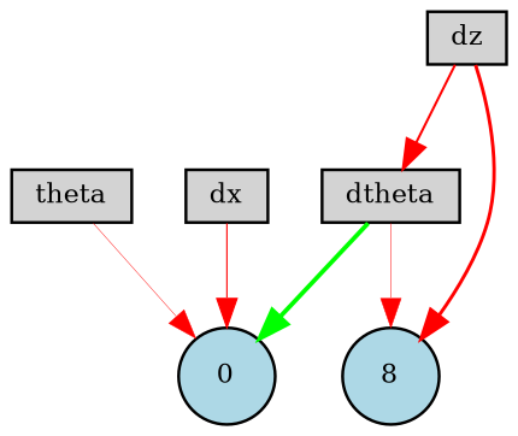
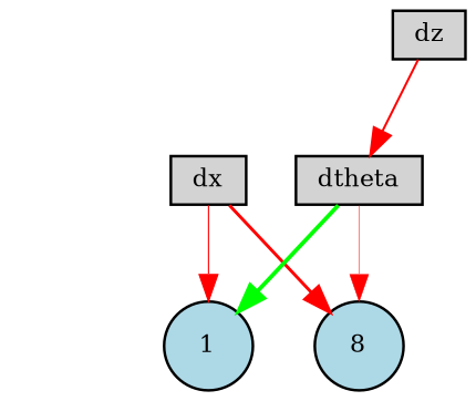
  digraph {
    node [fillcolor=lightgray fontsize=9 shape=box style=filled]
    edge [color=red style=solid]
    dx [height=0.2 width=0.2]
-   1 [fillcolor=lightblue height=0.2 shape=circle width=0.2 label=0]
+   1 [fillcolor=lightblue height=0.2 shape=circle width=0.2]
    dz [height=0.2 width=0.2]
    n4 [fillcolor=lightblue height=0.2 label=8 shape=circle width=0.2]
    dtheta [height=0.2 width=0.2]
-   theta [height=0.2 width=0.2]
    dx -> 1 [penwidth=0.4492312161400024]
-   dz -> n4 [penwidth=1.1744240668794]
+   dx -> n4 [penwidth=1.1744240668794]
    dz -> dtheta [penwidth=0.818465338560004]
    dtheta -> 1 [color=green penwidth=1.524537467555033]
    dtheta -> n4 [penwidth=0.19914328344301857]
-   theta -> 1 [penwidth=0.17476324316210795]
  }
